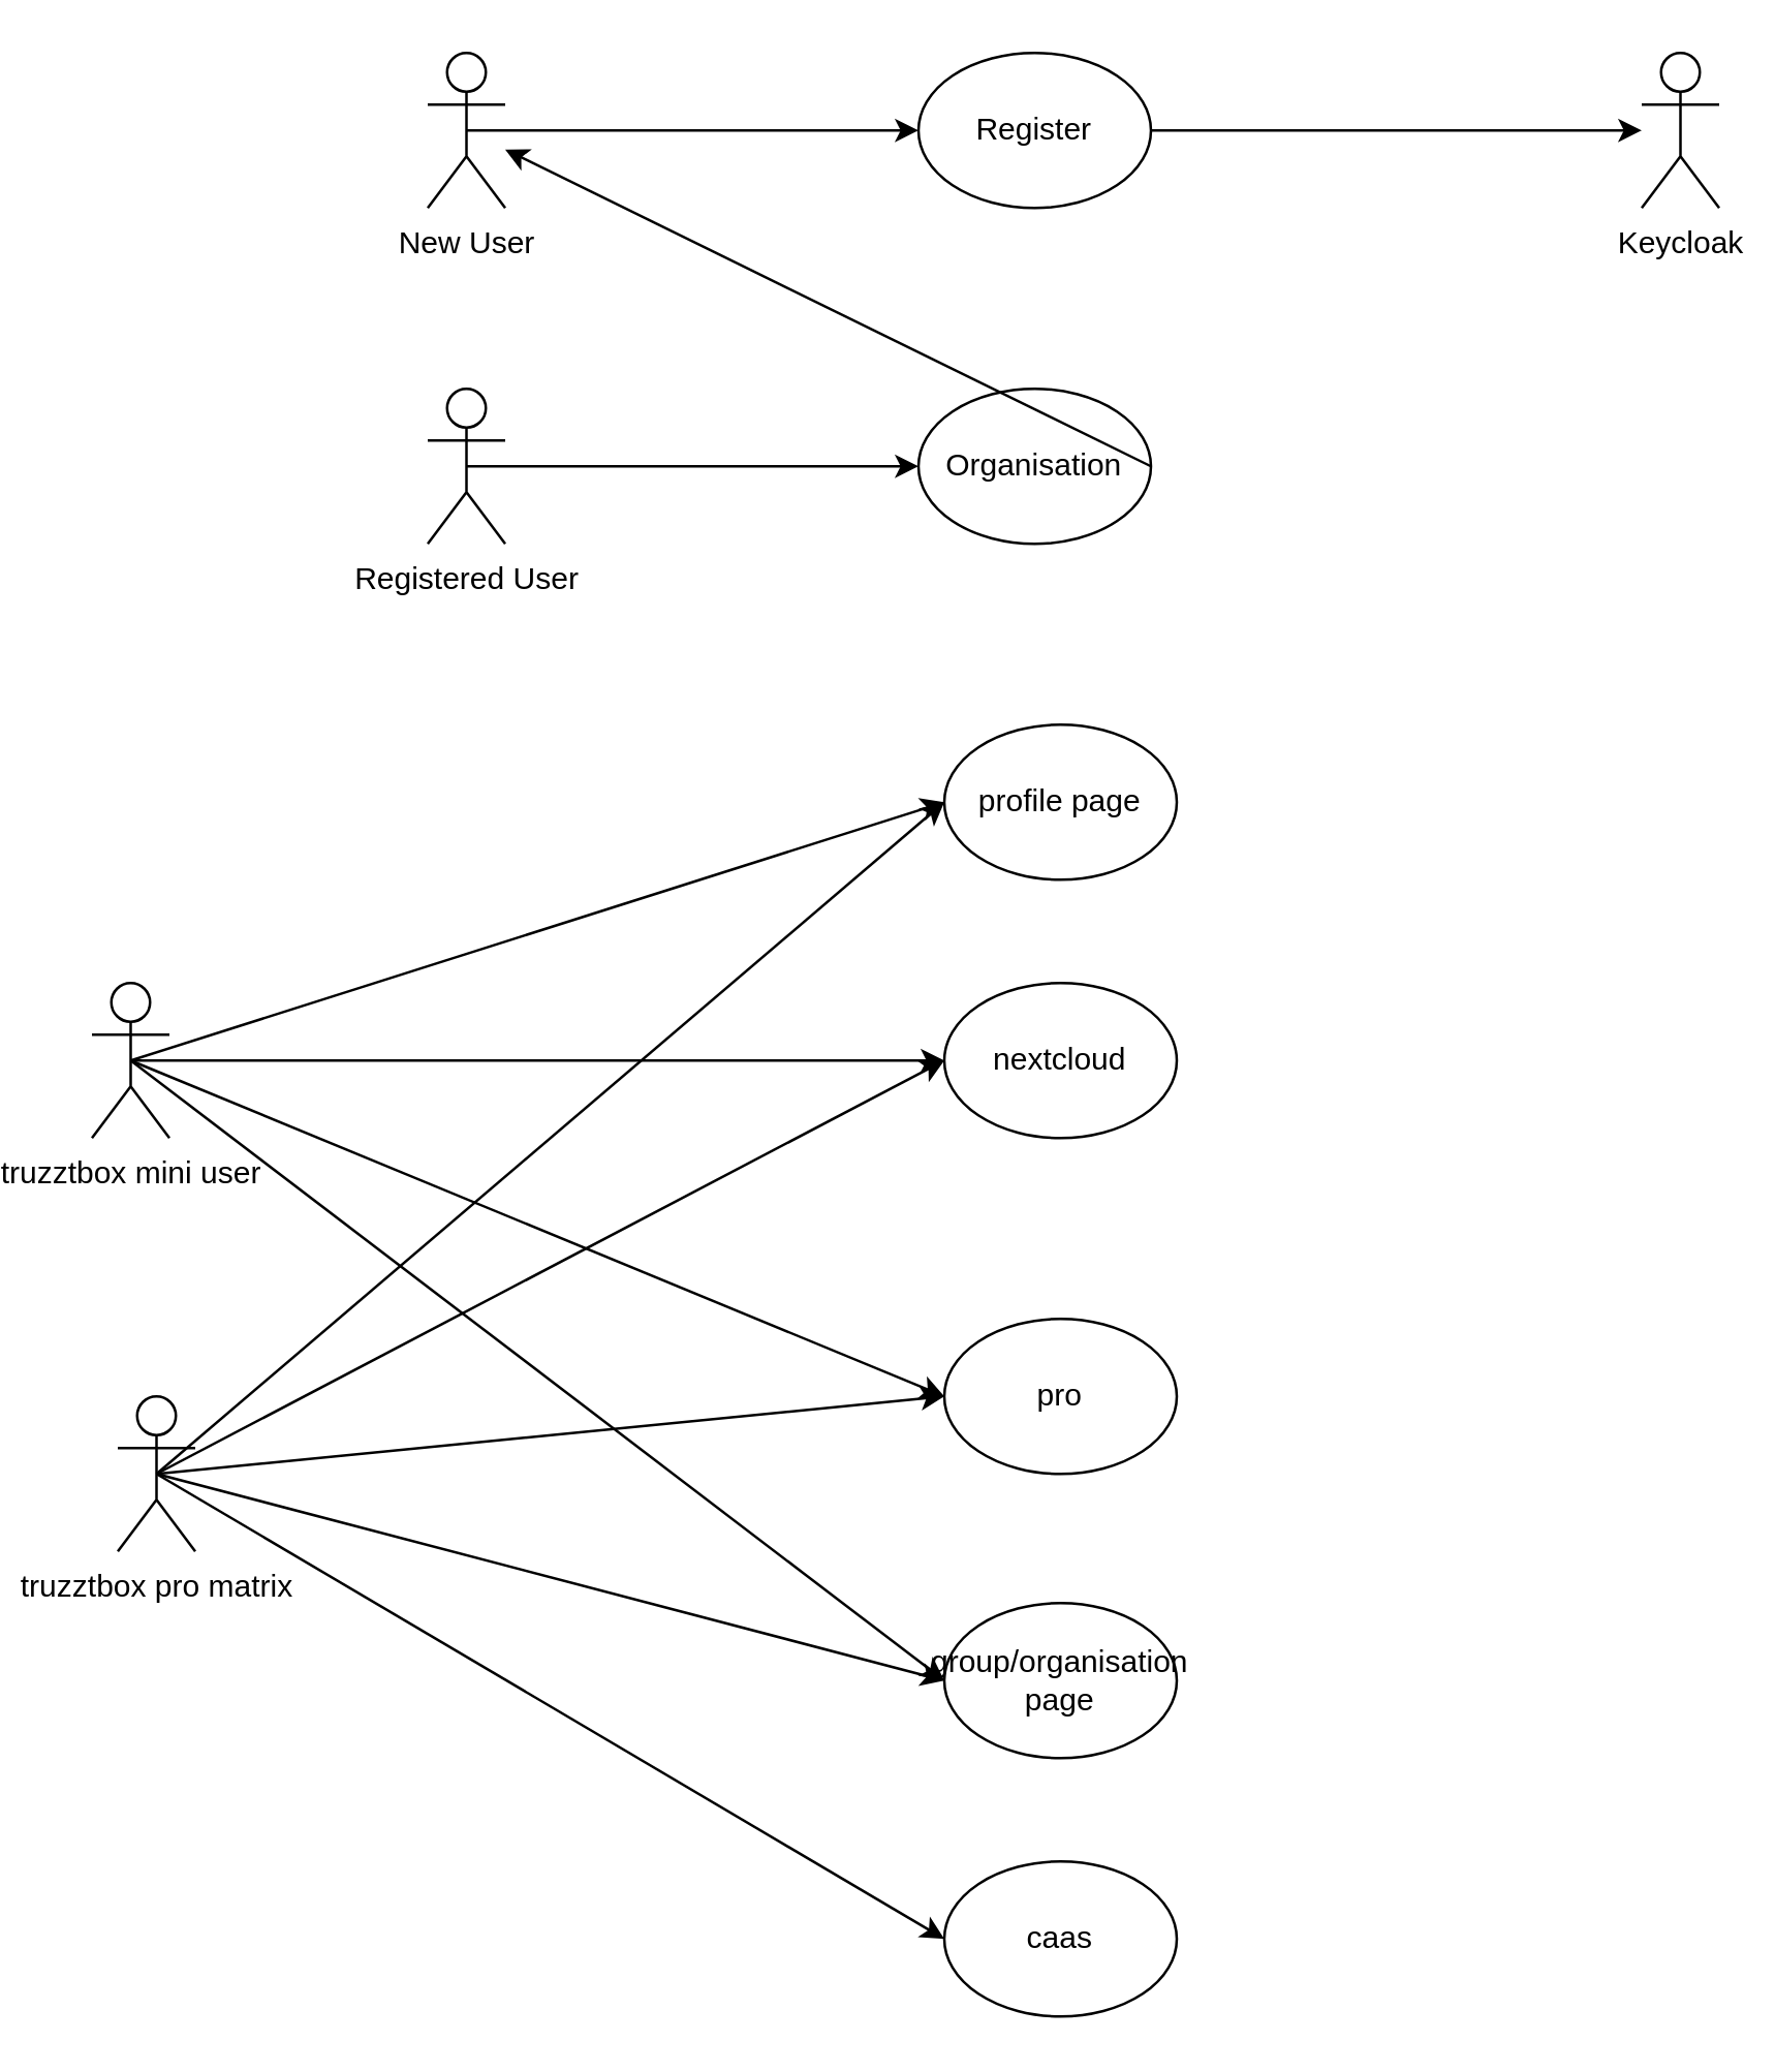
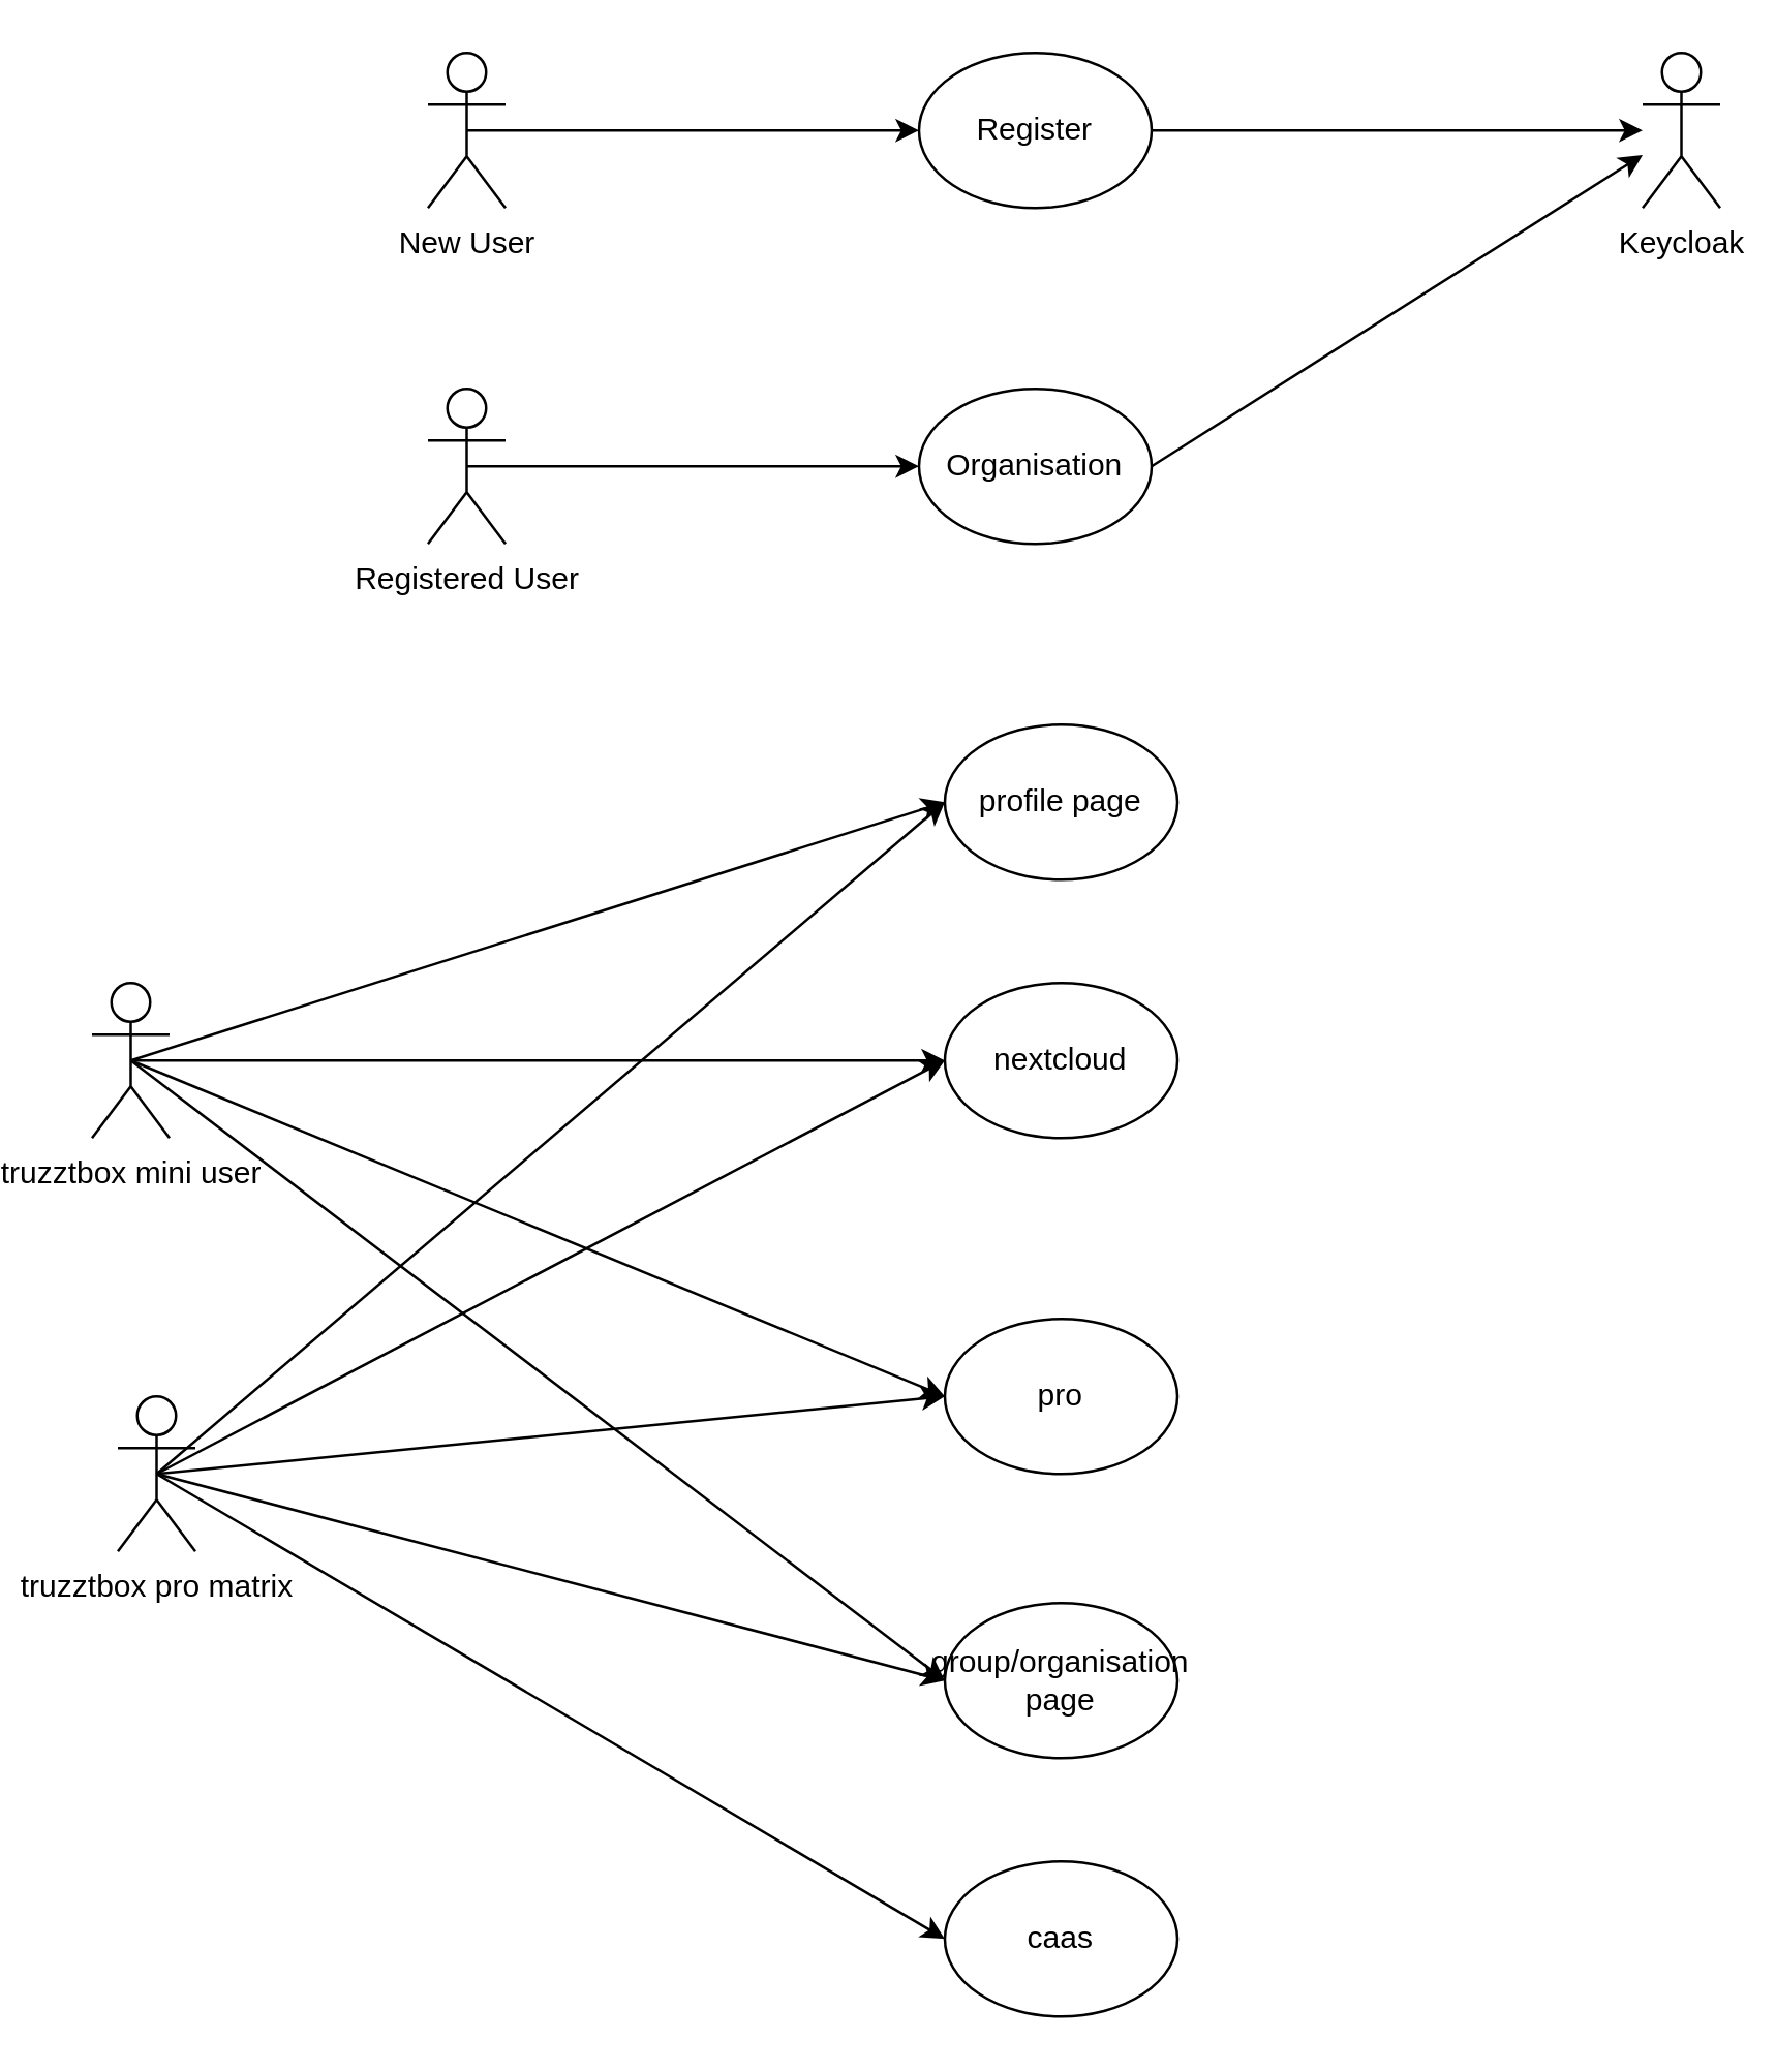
  <mxCell id="0" />
  <mxCell id="1" parent="0" />
  <mxCell id="2" style="edgeStyle=orthogonalEdgeStyle;rounded=0;orthogonalLoop=1;jettySize=auto;html=1;exitX=0.5;exitY=0.5;exitDx=0;exitDy=0;exitPerimeter=0;entryX=0;entryY=0.5;entryDx=0;entryDy=0;" edge="1" parent="1" source="3" target="4"><mxGeometry relative="1" as="geometry" /></mxCell>
  <mxCell id="3" value="New User" style="shape=umlActor;verticalLabelPosition=bottom;verticalAlign=top;html=1;outlineConnect=0;" vertex="1" parent="1"><mxGeometry x="150" y="20" width="30" height="60" as="geometry" /></mxCell>
  <mxCell id="4" value="Register" style="ellipse;whiteSpace=wrap;html=1;" vertex="1" parent="1"><mxGeometry x="340" y="20" width="90" height="60" as="geometry" /></mxCell>
  <mxCell id="5" value="Keycloak" style="shape=umlActor;verticalLabelPosition=bottom;verticalAlign=top;html=1;outlineConnect=0;" vertex="1" parent="1"><mxGeometry x="620" y="20" width="30" height="60" as="geometry" /></mxCell>
  <mxCell id="6" style="edgeStyle=orthogonalEdgeStyle;rounded=0;orthogonalLoop=1;jettySize=auto;html=1;exitX=1;exitY=0.5;exitDx=0;exitDy=0;" edge="1" parent="1" source="4" target="5"><mxGeometry relative="1" as="geometry"><mxPoint x="175" y="60" as="sourcePoint" /><mxPoint x="330" y="60" as="targetPoint" /></mxGeometry></mxCell>
  <mxCell id="7" value="Registered User" style="shape=umlActor;verticalLabelPosition=bottom;verticalAlign=top;html=1;outlineConnect=0;" vertex="1" parent="1"><mxGeometry x="150" y="150" width="30" height="60" as="geometry" /></mxCell>
  <mxCell id="8" value="Organisation" style="ellipse;whiteSpace=wrap;html=1;" vertex="1" parent="1"><mxGeometry x="340" y="150" width="90" height="60" as="geometry" /></mxCell>
  <mxCell id="9" value="" style="endArrow=classic;html=1;rounded=0;exitX=0.5;exitY=0.5;exitDx=0;exitDy=0;exitPerimeter=0;entryX=0;entryY=0.5;entryDx=0;entryDy=0;" edge="1" parent="1" source="7" target="8"><mxGeometry width="50" height="50" relative="1" as="geometry"><mxPoint x="370" y="150" as="sourcePoint" /><mxPoint x="420" y="100" as="targetPoint" /></mxGeometry></mxCell>
- <mxCell id="10" value="" style="endArrow=classic;html=1;rounded=0;exitX=1;exitY=0.5;exitDx=0;exitDy=0;" edge="1" parent="1" source="8" target="3"><mxGeometry width="50" height="50" relative="1" as="geometry"><mxPoint x="370" y="150" as="sourcePoint" /><mxPoint x="620" y="50" as="targetPoint" /></mxGeometry></mxCell>
+ <mxCell id="10" value="" style="endArrow=classic;html=1;rounded=0;exitX=1;exitY=0.5;exitDx=0;exitDy=0;" edge="1" parent="1" source="8" target="5"><mxGeometry width="50" height="50" relative="1" as="geometry"><mxPoint x="370" y="150" as="sourcePoint" /><mxPoint x="620" y="50" as="targetPoint" /></mxGeometry></mxCell>
  <mxCell id="11" style="edgeStyle=orthogonalEdgeStyle;rounded=0;orthogonalLoop=1;jettySize=auto;html=1;exitX=0.5;exitY=0.5;exitDx=0;exitDy=0;exitPerimeter=0;entryX=0;entryY=0.5;entryDx=0;entryDy=0;" edge="1" parent="1" source="12" target="13"><mxGeometry relative="1" as="geometry" /></mxCell>
  <mxCell id="12" value="truzztbox mini user" style="shape=umlActor;verticalLabelPosition=bottom;verticalAlign=top;html=1;outlineConnect=0;" vertex="1" parent="1"><mxGeometry x="20" y="380" width="30" height="60" as="geometry" /></mxCell>
  <mxCell id="13" value="nextcloud" style="ellipse;whiteSpace=wrap;html=1;" vertex="1" parent="1"><mxGeometry x="350" y="380" width="90" height="60" as="geometry" /></mxCell>
  <mxCell id="14" value="truzztbox pro matrix" style="shape=umlActor;verticalLabelPosition=bottom;verticalAlign=top;html=1;outlineConnect=0;" vertex="1" parent="1"><mxGeometry x="30" y="540" width="30" height="60" as="geometry" /></mxCell>
  <mxCell id="15" value="pro" style="ellipse;whiteSpace=wrap;html=1;" vertex="1" parent="1"><mxGeometry x="350" y="510" width="90" height="60" as="geometry" /></mxCell>
  <mxCell id="16" value="" style="endArrow=classic;html=1;rounded=0;exitX=0.5;exitY=0.5;exitDx=0;exitDy=0;exitPerimeter=0;entryX=0;entryY=0.5;entryDx=0;entryDy=0;" edge="1" parent="1" source="14" target="15"><mxGeometry width="50" height="50" relative="1" as="geometry"><mxPoint x="380" y="510" as="sourcePoint" /><mxPoint x="430" y="460" as="targetPoint" /></mxGeometry></mxCell>
  <mxCell id="17" value="profile page" style="ellipse;whiteSpace=wrap;html=1;" vertex="1" parent="1"><mxGeometry x="350" y="280" width="90" height="60" as="geometry" /></mxCell>
  <mxCell id="18" value="group/organisation page" style="ellipse;whiteSpace=wrap;html=1;" vertex="1" parent="1"><mxGeometry x="350" y="620" width="90" height="60" as="geometry" /></mxCell>
  <mxCell id="19" value="" style="endArrow=classic;html=1;rounded=0;exitX=0.5;exitY=0.5;exitDx=0;exitDy=0;exitPerimeter=0;entryX=0;entryY=0.5;entryDx=0;entryDy=0;" edge="1" parent="1" source="12" target="17"><mxGeometry width="50" height="50" relative="1" as="geometry"><mxPoint x="400" y="490" as="sourcePoint" /><mxPoint x="450" y="440" as="targetPoint" /></mxGeometry></mxCell>
  <mxCell id="20" value="" style="endArrow=classic;html=1;rounded=0;entryX=0;entryY=0.5;entryDx=0;entryDy=0;exitX=0.5;exitY=0.5;exitDx=0;exitDy=0;exitPerimeter=0;" edge="1" parent="1" source="14" target="17"><mxGeometry width="50" height="50" relative="1" as="geometry"><mxPoint x="180" y="540" as="sourcePoint" /><mxPoint x="450" y="440" as="targetPoint" /></mxGeometry></mxCell>
  <mxCell id="21" value="caas" style="ellipse;whiteSpace=wrap;html=1;" vertex="1" parent="1"><mxGeometry x="350" y="720" width="90" height="60" as="geometry" /></mxCell>
  <mxCell id="22" value="" style="endArrow=classic;html=1;rounded=0;entryX=0;entryY=0.5;entryDx=0;entryDy=0;exitX=0.5;exitY=0.5;exitDx=0;exitDy=0;exitPerimeter=0;" edge="1" parent="1" source="14" target="18"><mxGeometry width="50" height="50" relative="1" as="geometry"><mxPoint x="400" y="670" as="sourcePoint" /><mxPoint x="450" y="620" as="targetPoint" /></mxGeometry></mxCell>
  <mxCell id="23" value="" style="endArrow=classic;html=1;rounded=0;entryX=0;entryY=0.5;entryDx=0;entryDy=0;exitX=0.5;exitY=0.5;exitDx=0;exitDy=0;exitPerimeter=0;" edge="1" parent="1" source="12" target="15"><mxGeometry width="50" height="50" relative="1" as="geometry"><mxPoint x="460" y="660" as="sourcePoint" /><mxPoint x="510" y="610" as="targetPoint" /></mxGeometry></mxCell>
  <mxCell id="24" value="" style="endArrow=classic;html=1;rounded=0;entryX=0;entryY=0.5;entryDx=0;entryDy=0;exitX=0.5;exitY=0.5;exitDx=0;exitDy=0;exitPerimeter=0;" edge="1" parent="1" source="12" target="18"><mxGeometry width="50" height="50" relative="1" as="geometry"><mxPoint x="180" y="410" as="sourcePoint" /><mxPoint x="450" y="510" as="targetPoint" /></mxGeometry></mxCell>
  <mxCell id="25" value="" style="endArrow=classic;html=1;rounded=0;entryX=0;entryY=0.5;entryDx=0;entryDy=0;exitX=0.5;exitY=0.5;exitDx=0;exitDy=0;exitPerimeter=0;" edge="1" parent="1" source="14" target="13"><mxGeometry width="50" height="50" relative="1" as="geometry"><mxPoint x="180" y="540" as="sourcePoint" /><mxPoint x="420" y="510" as="targetPoint" /></mxGeometry></mxCell>
  <mxCell id="26" value="" style="endArrow=classic;html=1;rounded=0;entryX=0;entryY=0.5;entryDx=0;entryDy=0;exitX=0.5;exitY=0.5;exitDx=0;exitDy=0;exitPerimeter=0;" edge="1" parent="1" source="14" target="21"><mxGeometry width="50" height="50" relative="1" as="geometry"><mxPoint x="110" y="540" as="sourcePoint" /><mxPoint x="450" y="500" as="targetPoint" /></mxGeometry></mxCell>
